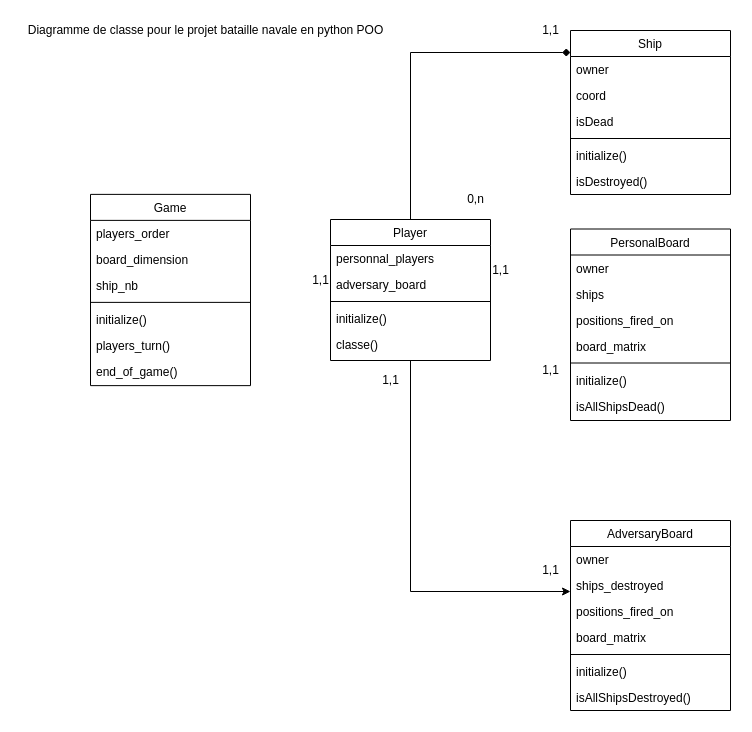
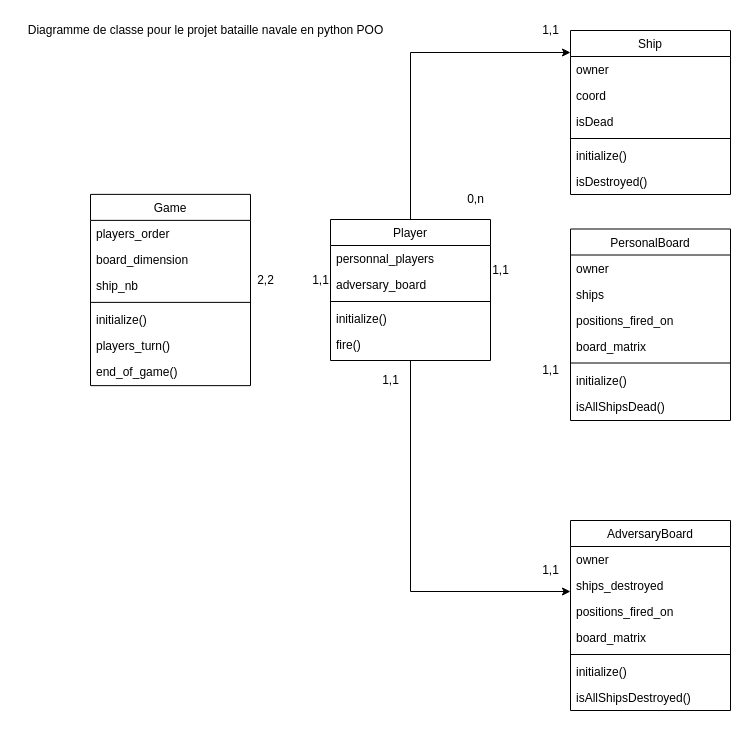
  <mxCell id="0" />
  <mxCell id="1" parent="0" />
- <mxCell id="2" style="edgeStyle=orthogonalEdgeStyle;rounded=0;orthogonalLoop=1;jettySize=auto;html=1;startArrow=none;endArrow=diamond;" parent="1" source="4" target="11" edge="1"><mxGeometry relative="1" as="geometry"><mxPoint x="700" y="358.5" as="sourcePoint" /><Array as="points"><mxPoint x="410" y="52" /></Array></mxGeometry></mxCell>
+ <mxCell id="2" style="edgeStyle=orthogonalEdgeStyle;rounded=0;orthogonalLoop=1;jettySize=auto;html=1;startArrow=none;" parent="1" source="4" target="11" edge="1"><mxGeometry relative="1" as="geometry"><mxPoint x="700" y="358.5" as="sourcePoint" /><Array as="points"><mxPoint x="410" y="52" /></Array></mxGeometry></mxCell>
  <mxCell id="3" style="edgeStyle=orthogonalEdgeStyle;rounded=0;orthogonalLoop=1;jettySize=auto;html=1;" parent="1" source="4" target="34" edge="1"><mxGeometry relative="1" as="geometry"><Array as="points"><mxPoint x="410" y="591" /></Array></mxGeometry></mxCell>
  <mxCell id="4" value="Player" style="swimlane;fontStyle=0;align=center;verticalAlign=top;childLayout=stackLayout;horizontal=1;startSize=26;horizontalStack=0;resizeParent=1;resizeLast=0;collapsible=1;marginBottom=0;rounded=0;shadow=0;strokeWidth=1;" parent="1" vertex="1"><mxGeometry x="330" y="219" width="160" height="141" as="geometry"><mxRectangle x="339" y="268" width="160" height="26" as="alternateBounds" /></mxGeometry></mxCell>
  <mxCell id="5" value="personnal_players" style="text;align=left;verticalAlign=top;spacingLeft=4;spacingRight=4;overflow=hidden;rotatable=0;points=[[0,0.5],[1,0.5]];portConstraint=eastwest;" parent="4" vertex="1"><mxGeometry y="26" width="160" height="26" as="geometry" /></mxCell>
  <mxCell id="6" value="adversary_board" style="text;align=left;verticalAlign=top;spacingLeft=4;spacingRight=4;overflow=hidden;rotatable=0;points=[[0,0.5],[1,0.5]];portConstraint=eastwest;" parent="4" vertex="1"><mxGeometry y="52" width="160" height="26" as="geometry" /></mxCell>
  <mxCell id="7" value="" style="line;html=1;strokeWidth=1;align=left;verticalAlign=middle;spacingTop=-1;spacingLeft=3;spacingRight=3;rotatable=0;labelPosition=right;points=[];portConstraint=eastwest;" parent="4" vertex="1"><mxGeometry y="78" width="160" height="8" as="geometry" /></mxCell>
  <mxCell id="8" value="initialize()" style="text;strokeColor=none;fillColor=none;align=left;verticalAlign=top;spacingLeft=4;spacingRight=4;overflow=hidden;rotatable=0;points=[[0,0.5],[1,0.5]];portConstraint=eastwest;" parent="4" vertex="1"><mxGeometry y="86" width="160" height="26" as="geometry" /></mxCell>
- <mxCell id="9" value="classe()" style="text;align=left;verticalAlign=top;spacingLeft=4;spacingRight=4;overflow=hidden;rotatable=0;points=[[0,0.5],[1,0.5]];portConstraint=eastwest;" parent="4" vertex="1"><mxGeometry y="112" width="160" height="26" as="geometry" /></mxCell>
+ <mxCell id="9" value="fire()" style="text;align=left;verticalAlign=top;spacingLeft=4;spacingRight=4;overflow=hidden;rotatable=0;points=[[0,0.5],[1,0.5]];portConstraint=eastwest;" parent="4" vertex="1"><mxGeometry y="112" width="160" height="26" as="geometry" /></mxCell>
  <mxCell id="10" value="Diagramme de classe pour le projet bataille navale en python POO" style="text;html=1;align=center;verticalAlign=middle;resizable=0;points=[];autosize=1;strokeColor=none;fillColor=none;" parent="1" vertex="1"><mxGeometry x="20" y="20" width="370" height="20" as="geometry" /></mxCell>
  <mxCell id="11" value="Ship" style="swimlane;fontStyle=0;align=center;verticalAlign=top;childLayout=stackLayout;horizontal=1;startSize=26;horizontalStack=0;resizeParent=1;resizeParentMax=0;resizeLast=0;collapsible=1;marginBottom=0;" parent="1" vertex="1"><mxGeometry x="570" y="30" width="160" height="164" as="geometry" /></mxCell>
  <mxCell id="12" value="owner" style="text;strokeColor=none;fillColor=none;align=left;verticalAlign=top;spacingLeft=4;spacingRight=4;overflow=hidden;rotatable=0;points=[[0,0.5],[1,0.5]];portConstraint=eastwest;" parent="11" vertex="1"><mxGeometry y="26" width="160" height="26" as="geometry" /></mxCell>
  <mxCell id="13" value="coord" style="text;strokeColor=none;fillColor=none;align=left;verticalAlign=top;spacingLeft=4;spacingRight=4;overflow=hidden;rotatable=0;points=[[0,0.5],[1,0.5]];portConstraint=eastwest;" parent="11" vertex="1"><mxGeometry y="52" width="160" height="26" as="geometry" /></mxCell>
  <mxCell id="14" value="isDead" style="text;strokeColor=none;fillColor=none;align=left;verticalAlign=top;spacingLeft=4;spacingRight=4;overflow=hidden;rotatable=0;points=[[0,0.5],[1,0.5]];portConstraint=eastwest;" parent="11" vertex="1"><mxGeometry y="78" width="160" height="26" as="geometry" /></mxCell>
  <mxCell id="15" value="" style="line;strokeWidth=1;fillColor=none;align=left;verticalAlign=middle;spacingTop=-1;spacingLeft=3;spacingRight=3;rotatable=0;labelPosition=right;points=[];portConstraint=eastwest;" parent="11" vertex="1"><mxGeometry y="104" width="160" height="8" as="geometry" /></mxCell>
  <mxCell id="16" value="initialize()" style="text;strokeColor=none;fillColor=none;align=left;verticalAlign=top;spacingLeft=4;spacingRight=4;overflow=hidden;rotatable=0;points=[[0,0.5],[1,0.5]];portConstraint=eastwest;" parent="11" vertex="1"><mxGeometry y="112" width="160" height="26" as="geometry" /></mxCell>
  <mxCell id="17" value="isDestroyed()" style="text;strokeColor=none;fillColor=none;align=left;verticalAlign=top;spacingLeft=4;spacingRight=4;overflow=hidden;rotatable=0;points=[[0,0.5],[1,0.5]];portConstraint=eastwest;" parent="11" vertex="1"><mxGeometry y="138" width="160" height="26" as="geometry" /></mxCell>
  <mxCell id="18" value="Game" style="swimlane;fontStyle=0;align=center;verticalAlign=top;childLayout=stackLayout;horizontal=1;startSize=26;horizontalStack=0;resizeParent=1;resizeLast=0;collapsible=1;marginBottom=0;rounded=0;shadow=0;strokeWidth=1;" parent="1" vertex="1"><mxGeometry x="90" y="193.88" width="160" height="191.25" as="geometry"><mxRectangle x="230" y="140" width="160" height="26" as="alternateBounds" /></mxGeometry></mxCell>
  <mxCell id="19" value="players_order" style="text;align=left;verticalAlign=top;spacingLeft=4;spacingRight=4;overflow=hidden;rotatable=0;points=[[0,0.5],[1,0.5]];portConstraint=eastwest;rounded=0;shadow=0;html=0;" parent="18" vertex="1"><mxGeometry y="26" width="160" height="26" as="geometry" /></mxCell>
  <mxCell id="20" value="board_dimension" style="text;align=left;verticalAlign=top;spacingLeft=4;spacingRight=4;overflow=hidden;rotatable=0;points=[[0,0.5],[1,0.5]];portConstraint=eastwest;rounded=0;shadow=0;html=0;" parent="18" vertex="1"><mxGeometry y="52" width="160" height="26" as="geometry" /></mxCell>
  <mxCell id="21" value="ship_nb" style="text;align=left;verticalAlign=top;spacingLeft=4;spacingRight=4;overflow=hidden;rotatable=0;points=[[0,0.5],[1,0.5]];portConstraint=eastwest;rounded=0;shadow=0;html=0;" parent="18" vertex="1"><mxGeometry y="78" width="160" height="26" as="geometry" /></mxCell>
  <mxCell id="22" value="" style="line;html=1;strokeWidth=1;align=left;verticalAlign=middle;spacingTop=-1;spacingLeft=3;spacingRight=3;rotatable=0;labelPosition=right;points=[];portConstraint=eastwest;" parent="18" vertex="1"><mxGeometry y="104" width="160" height="8" as="geometry" /></mxCell>
  <mxCell id="23" value="initialize()" style="text;strokeColor=none;fillColor=none;align=left;verticalAlign=top;spacingLeft=4;spacingRight=4;overflow=hidden;rotatable=0;points=[[0,0.5],[1,0.5]];portConstraint=eastwest;" parent="18" vertex="1"><mxGeometry y="112" width="160" height="26" as="geometry" /></mxCell>
  <mxCell id="24" value="players_turn()" style="text;align=left;verticalAlign=top;spacingLeft=4;spacingRight=4;overflow=hidden;rotatable=0;points=[[0,0.5],[1,0.5]];portConstraint=eastwest;" parent="18" vertex="1"><mxGeometry y="138" width="160" height="26" as="geometry" /></mxCell>
  <mxCell id="25" value="end_of_game()" style="text;align=left;verticalAlign=top;spacingLeft=4;spacingRight=4;overflow=hidden;rotatable=0;points=[[0,0.5],[1,0.5]];portConstraint=eastwest;" parent="18" vertex="1"><mxGeometry y="164" width="160" height="26" as="geometry" /></mxCell>
  <mxCell id="26" value="PersonalBoard" style="swimlane;fontStyle=0;align=center;verticalAlign=top;childLayout=stackLayout;horizontal=1;startSize=26;horizontalStack=0;resizeParent=1;resizeLast=0;collapsible=1;marginBottom=0;rounded=0;shadow=0;strokeWidth=1;" parent="1" vertex="1"><mxGeometry x="570" y="228.5" width="160" height="191.5" as="geometry"><mxRectangle x="230" y="140" width="160" height="26" as="alternateBounds" /></mxGeometry></mxCell>
  <mxCell id="27" value="owner" style="text;align=left;verticalAlign=top;spacingLeft=4;spacingRight=4;overflow=hidden;rotatable=0;points=[[0,0.5],[1,0.5]];portConstraint=eastwest;" parent="26" vertex="1"><mxGeometry y="26" width="160" height="26" as="geometry" /></mxCell>
  <mxCell id="28" value="ships" style="text;align=left;verticalAlign=top;spacingLeft=4;spacingRight=4;overflow=hidden;rotatable=0;points=[[0,0.5],[1,0.5]];portConstraint=eastwest;" parent="26" vertex="1"><mxGeometry y="52" width="160" height="26" as="geometry" /></mxCell>
  <mxCell id="29" value="positions_fired_on" style="text;align=left;verticalAlign=top;spacingLeft=4;spacingRight=4;overflow=hidden;rotatable=0;points=[[0,0.5],[1,0.5]];portConstraint=eastwest;" parent="26" vertex="1"><mxGeometry y="78" width="160" height="26" as="geometry" /></mxCell>
  <mxCell id="30" value="board_matrix" style="text;align=left;verticalAlign=top;spacingLeft=4;spacingRight=4;overflow=hidden;rotatable=0;points=[[0,0.5],[1,0.5]];portConstraint=eastwest;rounded=0;shadow=0;html=0;" parent="26" vertex="1"><mxGeometry y="104" width="160" height="26" as="geometry" /></mxCell>
  <mxCell id="31" value="" style="line;html=1;strokeWidth=1;align=left;verticalAlign=middle;spacingTop=-1;spacingLeft=3;spacingRight=3;rotatable=0;labelPosition=right;points=[];portConstraint=eastwest;" parent="26" vertex="1"><mxGeometry y="130" width="160" height="8" as="geometry" /></mxCell>
  <mxCell id="32" value="initialize()" style="text;strokeColor=none;fillColor=none;align=left;verticalAlign=top;spacingLeft=4;spacingRight=4;overflow=hidden;rotatable=0;points=[[0,0.5],[1,0.5]];portConstraint=eastwest;" parent="26" vertex="1"><mxGeometry y="138" width="160" height="26" as="geometry" /></mxCell>
  <mxCell id="33" value="isAllShipsDead()" style="text;strokeColor=none;fillColor=none;align=left;verticalAlign=top;spacingLeft=4;spacingRight=4;overflow=hidden;rotatable=0;points=[[0,0.5],[1,0.5]];portConstraint=eastwest;" parent="26" vertex="1"><mxGeometry y="164" width="160" height="26" as="geometry" /></mxCell>
  <mxCell id="34" value="AdversaryBoard" style="swimlane;fontStyle=0;align=center;verticalAlign=top;childLayout=stackLayout;horizontal=1;startSize=26;horizontalStack=0;resizeParent=1;resizeLast=0;collapsible=1;marginBottom=0;rounded=0;shadow=0;strokeWidth=1;" parent="1" vertex="1"><mxGeometry x="570" y="520" width="160" height="190" as="geometry"><mxRectangle x="230" y="140" width="160" height="26" as="alternateBounds" /></mxGeometry></mxCell>
  <mxCell id="35" value="owner" style="text;align=left;verticalAlign=top;spacingLeft=4;spacingRight=4;overflow=hidden;rotatable=0;points=[[0,0.5],[1,0.5]];portConstraint=eastwest;" parent="34" vertex="1"><mxGeometry y="26" width="160" height="26" as="geometry" /></mxCell>
  <mxCell id="36" value="ships_destroyed" style="text;align=left;verticalAlign=top;spacingLeft=4;spacingRight=4;overflow=hidden;rotatable=0;points=[[0,0.5],[1,0.5]];portConstraint=eastwest;" parent="34" vertex="1"><mxGeometry y="52" width="160" height="26" as="geometry" /></mxCell>
  <mxCell id="37" value="positions_fired_on" style="text;align=left;verticalAlign=top;spacingLeft=4;spacingRight=4;overflow=hidden;rotatable=0;points=[[0,0.5],[1,0.5]];portConstraint=eastwest;" parent="34" vertex="1"><mxGeometry y="78" width="160" height="26" as="geometry" /></mxCell>
  <mxCell id="38" value="board_matrix" style="text;align=left;verticalAlign=top;spacingLeft=4;spacingRight=4;overflow=hidden;rotatable=0;points=[[0,0.5],[1,0.5]];portConstraint=eastwest;rounded=0;shadow=0;html=0;" parent="34" vertex="1"><mxGeometry y="104" width="160" height="26" as="geometry" /></mxCell>
  <mxCell id="39" value="" style="line;html=1;strokeWidth=1;align=left;verticalAlign=middle;spacingTop=-1;spacingLeft=3;spacingRight=3;rotatable=0;labelPosition=right;points=[];portConstraint=eastwest;" parent="34" vertex="1"><mxGeometry y="130" width="160" height="8" as="geometry" /></mxCell>
  <mxCell id="40" value="initialize()" style="text;strokeColor=none;fillColor=none;align=left;verticalAlign=top;spacingLeft=4;spacingRight=4;overflow=hidden;rotatable=0;points=[[0,0.5],[1,0.5]];portConstraint=eastwest;" parent="34" vertex="1"><mxGeometry y="138" width="160" height="26" as="geometry" /></mxCell>
  <mxCell id="41" value="isAllShipsDestroyed()" style="text;strokeColor=none;fillColor=none;align=left;verticalAlign=top;spacingLeft=4;spacingRight=4;overflow=hidden;rotatable=0;points=[[0,0.5],[1,0.5]];portConstraint=eastwest;" parent="34" vertex="1"><mxGeometry y="164" width="160" height="26" as="geometry" /></mxCell>
  <mxCell id="42" value="1,1" style="text;html=1;align=center;verticalAlign=middle;resizable=0;points=[];autosize=1;strokeColor=none;fillColor=none;" vertex="1" parent="1"><mxGeometry x="305" y="270" width="30" height="20" as="geometry" /></mxCell>
+ <mxCell id="43" value="2,2" style="text;html=1;align=center;verticalAlign=middle;resizable=0;points=[];autosize=1;strokeColor=none;fillColor=none;" vertex="1" parent="1"><mxGeometry x="250" y="270" width="30" height="20" as="geometry" /></mxCell>
  <mxCell id="44" value="1,1" style="text;html=1;align=center;verticalAlign=middle;resizable=0;points=[];autosize=1;strokeColor=none;fillColor=none;" vertex="1" parent="1"><mxGeometry x="535" y="20" width="30" height="20" as="geometry" /></mxCell>
  <mxCell id="45" value="0,n" style="text;html=1;align=center;verticalAlign=middle;resizable=0;points=[];autosize=1;strokeColor=none;fillColor=none;" vertex="1" parent="1"><mxGeometry x="460" y="188.75" width="30" height="20" as="geometry" /></mxCell>
  <mxCell id="46" value="1,1" style="text;html=1;align=center;verticalAlign=middle;resizable=0;points=[];autosize=1;strokeColor=none;fillColor=none;" vertex="1" parent="1"><mxGeometry x="375" y="370" width="30" height="20" as="geometry" /></mxCell>
  <mxCell id="47" value="1,1" style="text;html=1;align=center;verticalAlign=middle;resizable=0;points=[];autosize=1;strokeColor=none;fillColor=none;" vertex="1" parent="1"><mxGeometry x="485" y="260" width="30" height="20" as="geometry" /></mxCell>
  <mxCell id="48" value="1,1" style="text;html=1;align=center;verticalAlign=middle;resizable=0;points=[];autosize=1;strokeColor=none;fillColor=none;" vertex="1" parent="1"><mxGeometry x="535" y="560" width="30" height="20" as="geometry" /></mxCell>
  <mxCell id="49" value="1,1" style="text;html=1;align=center;verticalAlign=middle;resizable=0;points=[];autosize=1;strokeColor=none;fillColor=none;" vertex="1" parent="1"><mxGeometry x="535" y="360" width="30" height="20" as="geometry" /></mxCell>
